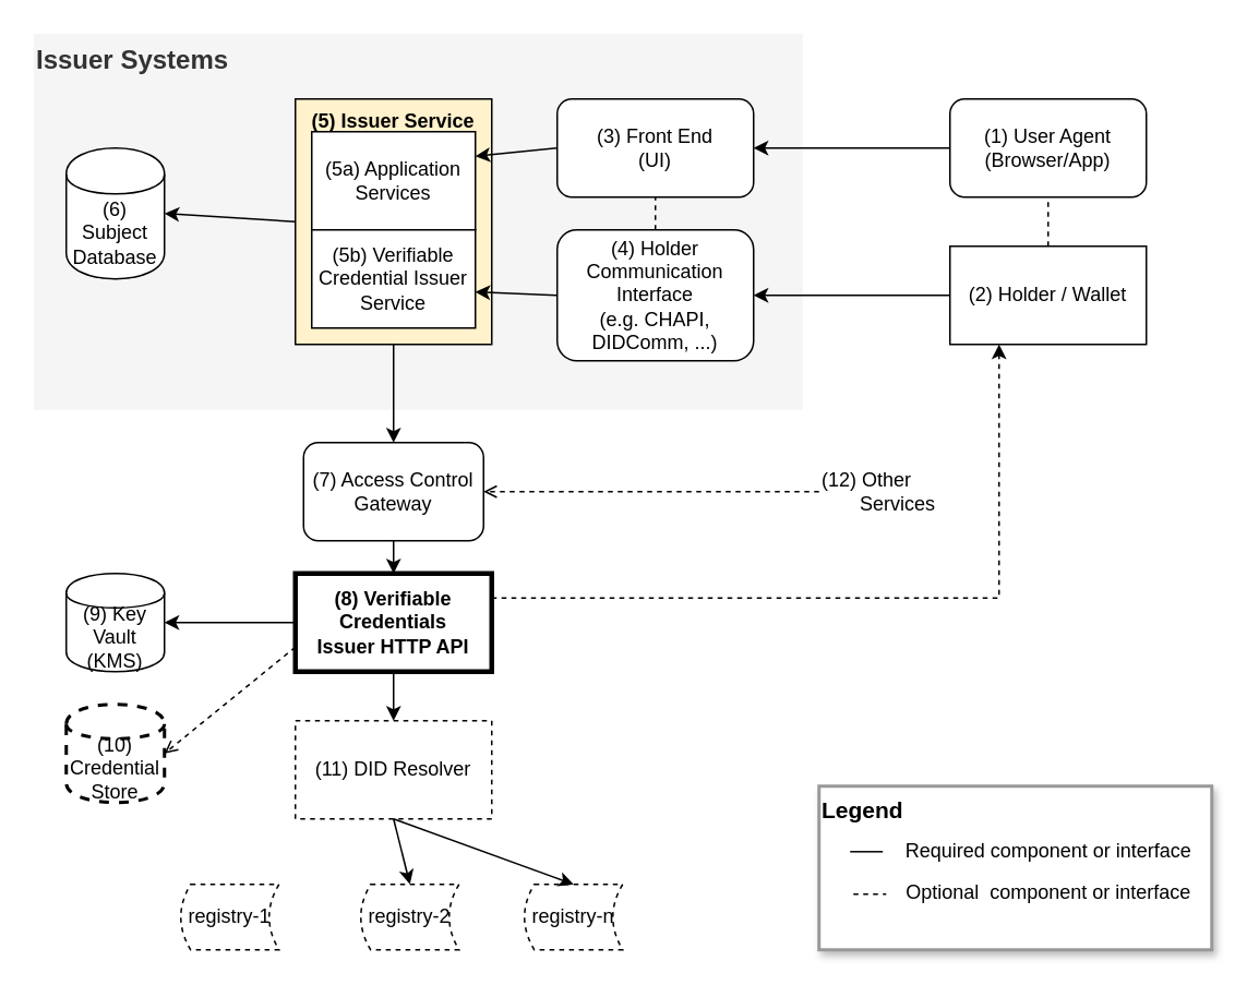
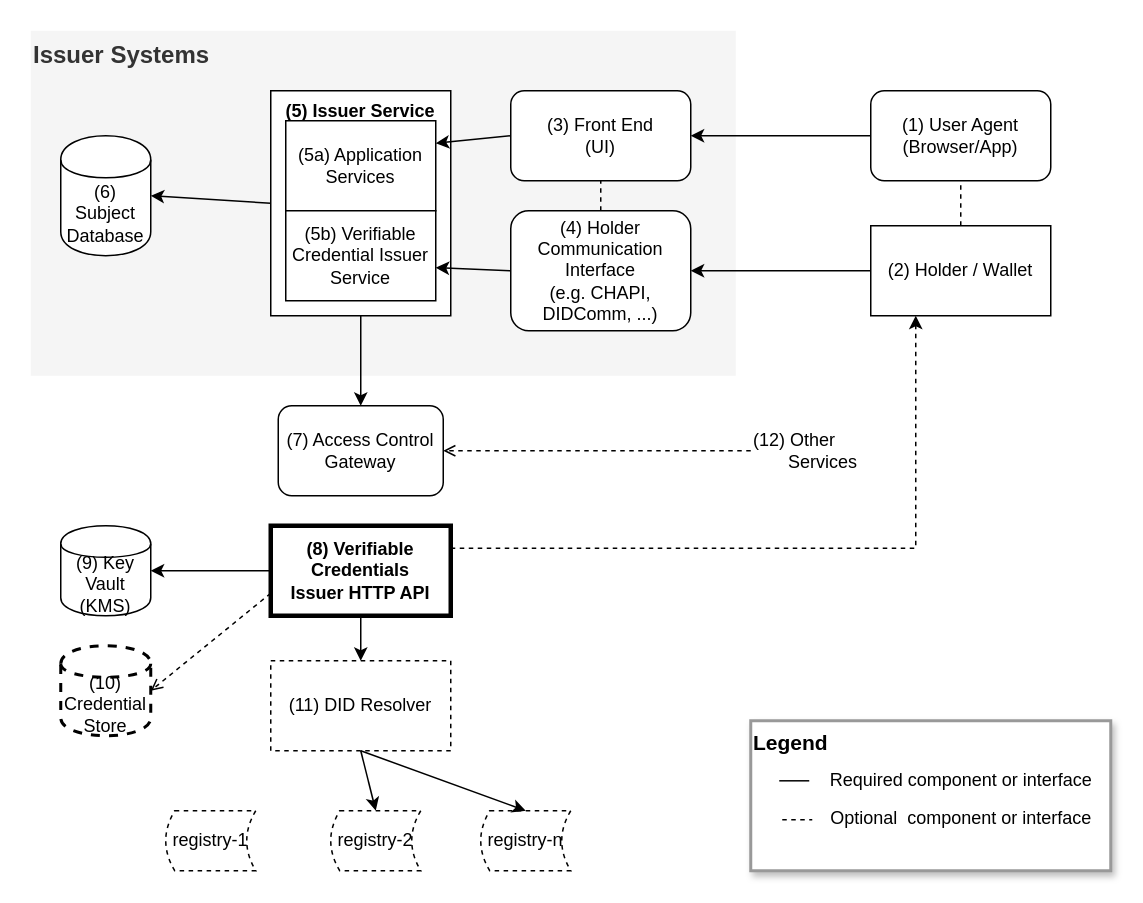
  <mxCell id="0" />
  <mxCell id="1" parent="0" />
  <mxCell id="2" value="Issuer Systems" style="rounded=0;whiteSpace=wrap;html=1;strokeWidth=2;fillColor=#f5f5f5;strokeColor=none;fontColor=#333333;align=left;verticalAlign=top;fontStyle=1;fontSize=16;" parent="1" vertex="1"><mxGeometry x="20" y="20" width="470" height="230" as="geometry" /></mxCell>
  <mxCell id="3" value="(3) Front End&lt;br&gt;(UI)" style="rounded=1;whiteSpace=wrap;html=1;" parent="1" vertex="1"><mxGeometry x="340" y="60" width="120" height="60" as="geometry" /></mxCell>
  <mxCell id="4" value="(4) Holder Communication&lt;br&gt;Interface&lt;br&gt;(e.g. CHAPI, DIDComm, ...)" style="rounded=1;whiteSpace=wrap;html=1;" parent="1" vertex="1"><mxGeometry x="340" y="140" width="120" height="80" as="geometry" /></mxCell>
  <mxCell id="5" style="edgeStyle=orthogonalEdgeStyle;rounded=0;orthogonalLoop=1;jettySize=auto;html=1;exitX=0.5;exitY=1;exitDx=0;exitDy=0;entryX=0.5;entryY=0;entryDx=0;entryDy=0;" edge="1" parent="1" source="6" target="16"><mxGeometry relative="1" as="geometry" /></mxCell>
- <mxCell id="6" value="(5) Issuer Service" style="rounded=0;whiteSpace=wrap;html=1;verticalAlign=top;fontStyle=1;fillColor=#fff2cc;" parent="1" vertex="1"><mxGeometry x="180" y="60" width="120" height="150" as="geometry" /></mxCell>
+ <mxCell id="6" value="(5) Issuer Service" style="rounded=0;whiteSpace=wrap;html=1;verticalAlign=top;fontStyle=1" parent="1" vertex="1"><mxGeometry x="180" y="60" width="120" height="150" as="geometry" /></mxCell>
  <mxCell id="7" value="(6) Subject&lt;br&gt;Database" style="shape=cylinder;whiteSpace=wrap;html=1;boundedLbl=1;backgroundOutline=1;" parent="1" vertex="1"><mxGeometry x="40" y="90" width="60" height="80" as="geometry" /></mxCell>
  <mxCell id="8" style="edgeStyle=orthogonalEdgeStyle;rounded=0;orthogonalLoop=1;jettySize=auto;html=1;exitX=1;exitY=0.25;exitDx=0;exitDy=0;entryX=0.25;entryY=1;entryDx=0;entryDy=0;dashed=1;" edge="1" parent="1" source="9" target="27"><mxGeometry relative="1" as="geometry" /></mxCell>
  <mxCell id="9" value="(8) Verifiable&lt;br&gt;Credentials &lt;br&gt;Issuer HTTP API" style="rounded=0;whiteSpace=wrap;html=1;strokeWidth=3;fontStyle=1" parent="1" vertex="1"><mxGeometry x="180" y="350" width="120" height="60" as="geometry" /></mxCell>
  <mxCell id="10" value="(11) DID Resolver" style="rounded=0;whiteSpace=wrap;html=1;dashed=1;" parent="1" vertex="1"><mxGeometry x="180" y="440" width="120" height="60" as="geometry" /></mxCell>
  <mxCell id="11" value="(10) Credential Store" style="shape=cylinder;whiteSpace=wrap;html=1;boundedLbl=1;backgroundOutline=1;dashed=1;strokeWidth=2;" parent="1" vertex="1"><mxGeometry x="40" y="430" width="60" height="60" as="geometry" /></mxCell>
  <mxCell id="12" value="registry-1" style="shape=dataStorage;whiteSpace=wrap;html=1;dashed=1;" parent="1" vertex="1"><mxGeometry x="110" y="540" width="60" height="40" as="geometry" /></mxCell>
  <mxCell id="13" value="registry-n" style="shape=dataStorage;whiteSpace=wrap;html=1;dashed=1;" parent="1" vertex="1"><mxGeometry x="320" y="540" width="60" height="40" as="geometry" /></mxCell>
  <mxCell id="14" value="registry-2" style="shape=dataStorage;whiteSpace=wrap;html=1;dashed=1;" parent="1" vertex="1"><mxGeometry x="220" y="540" width="60" height="40" as="geometry" /></mxCell>
- <mxCell id="15" style="edgeStyle=orthogonalEdgeStyle;rounded=0;orthogonalLoop=1;jettySize=auto;html=1;exitX=0.5;exitY=1;exitDx=0;exitDy=0;" edge="1" parent="1" source="16" target="9"><mxGeometry relative="1" as="geometry" /></mxCell>
  <mxCell id="16" value="(7) Access Control&lt;br&gt;Gateway" style="rounded=1;whiteSpace=wrap;html=1;" parent="1" vertex="1"><mxGeometry x="185" y="270" width="110" height="60" as="geometry" /></mxCell>
  <mxCell id="17" value="" style="endArrow=open;dashed=1;html=1;entryX=1;entryY=0.5;entryDx=0;entryDy=0;endFill=0;exitX=0;exitY=0.5;exitDx=0;exitDy=0;" parent="1" target="16" edge="1" source="33"><mxGeometry width="50" height="50" relative="1" as="geometry"><mxPoint x="560" y="300" as="sourcePoint" /><mxPoint x="590" y="310" as="targetPoint" /></mxGeometry></mxCell>
  <mxCell id="18" value="(9) Key Vault&lt;br&gt;(KMS)" style="shape=cylinder;whiteSpace=wrap;html=1;boundedLbl=1;backgroundOutline=1;" parent="1" vertex="1"><mxGeometry x="40" y="350" width="60" height="60" as="geometry" /></mxCell>
  <mxCell id="19" value="" style="endArrow=classic;html=1;exitX=0.5;exitY=1;exitDx=0;exitDy=0;entryX=0.5;entryY=0;entryDx=0;entryDy=0;" parent="1" source="10" target="13" edge="1"><mxGeometry width="50" height="50" relative="1" as="geometry"><mxPoint x="340" y="550" as="sourcePoint" /><mxPoint x="390" y="500" as="targetPoint" /></mxGeometry></mxCell>
  <mxCell id="20" value="" style="endArrow=classic;html=1;exitX=0.5;exitY=1;exitDx=0;exitDy=0;entryX=0.5;entryY=0;entryDx=0;entryDy=0;" parent="1" source="10" target="14" edge="1"><mxGeometry width="50" height="50" relative="1" as="geometry"><mxPoint x="280" y="510" as="sourcePoint" /><mxPoint x="360" y="550" as="targetPoint" /></mxGeometry></mxCell>
  <mxCell id="21" value="" style="endArrow=classic;html=1;entryX=1;entryY=0.5;entryDx=0;entryDy=0;exitX=0;exitY=0.5;exitDx=0;exitDy=0;" parent="1" source="9" target="18" edge="1"><mxGeometry width="50" height="50" relative="1" as="geometry"><mxPoint x="340" y="550" as="sourcePoint" /><mxPoint x="390" y="500" as="targetPoint" /></mxGeometry></mxCell>
  <mxCell id="22" value="" style="endArrow=open;dashed=1;html=1;entryX=1;entryY=0.5;entryDx=0;entryDy=0;exitX=0;exitY=0.75;exitDx=0;exitDy=0;endFill=0;" parent="1" source="9" target="11" edge="1"><mxGeometry width="50" height="50" relative="1" as="geometry"><mxPoint x="340" y="550" as="sourcePoint" /><mxPoint x="390" y="500" as="targetPoint" /></mxGeometry></mxCell>
  <mxCell id="23" value="" style="endArrow=classic;html=1;exitX=0.5;exitY=1;exitDx=0;exitDy=0;entryX=0.5;entryY=0;entryDx=0;entryDy=0;" parent="1" source="9" target="10" edge="1"><mxGeometry width="50" height="50" relative="1" as="geometry"><mxPoint x="340" y="550" as="sourcePoint" /><mxPoint x="390" y="500" as="targetPoint" /></mxGeometry></mxCell>
  <mxCell id="24" value="" style="endArrow=classic;html=1;exitX=0;exitY=0.5;exitDx=0;exitDy=0;entryX=1;entryY=0.25;entryDx=0;entryDy=0;" parent="1" source="3" edge="1" target="34"><mxGeometry width="50" height="50" relative="1" as="geometry"><mxPoint x="340" y="450" as="sourcePoint" /><mxPoint x="300" y="90" as="targetPoint" /></mxGeometry></mxCell>
  <mxCell id="25" value="" style="endArrow=classic;html=1;exitX=0;exitY=0.5;exitDx=0;exitDy=0;entryX=1;entryY=0.633;entryDx=0;entryDy=0;entryPerimeter=0;" parent="1" source="4" edge="1" target="35"><mxGeometry width="50" height="50" relative="1" as="geometry"><mxPoint x="340" y="450" as="sourcePoint" /><mxPoint x="300" y="180" as="targetPoint" /></mxGeometry></mxCell>
  <mxCell id="26" value="" style="endArrow=classic;html=1;entryX=1;entryY=0.5;entryDx=0;entryDy=0;exitX=0;exitY=0.5;exitDx=0;exitDy=0;" parent="1" source="6" target="7" edge="1"><mxGeometry width="50" height="50" relative="1" as="geometry"><mxPoint x="340" y="450" as="sourcePoint" /><mxPoint x="390" y="400" as="targetPoint" /></mxGeometry></mxCell>
  <mxCell id="27" value="(2) Holder / Wallet" style="rounded=0;whiteSpace=wrap;html=1;" parent="1" vertex="1"><mxGeometry x="580" y="150" width="120" height="60" as="geometry" /></mxCell>
  <mxCell id="28" value="(1) User Agent&lt;br&gt;(Browser/App)" style="whiteSpace=wrap;html=1;rounded=1;" parent="1" vertex="1"><mxGeometry x="580" y="60" width="120" height="60" as="geometry" /></mxCell>
  <mxCell id="29" value="" style="endArrow=classic;html=1;fontSize=16;entryX=1;entryY=0.5;entryDx=0;entryDy=0;exitX=0;exitY=0.5;exitDx=0;exitDy=0;" parent="1" source="27" target="4" edge="1"><mxGeometry width="50" height="50" relative="1" as="geometry"><mxPoint x="340" y="420" as="sourcePoint" /><mxPoint x="390" y="370" as="targetPoint" /></mxGeometry></mxCell>
  <mxCell id="30" value="" style="endArrow=classic;html=1;fontSize=16;entryX=1;entryY=0.5;entryDx=0;entryDy=0;exitX=0;exitY=0.5;exitDx=0;exitDy=0;" parent="1" source="28" target="3" edge="1"><mxGeometry width="50" height="50" relative="1" as="geometry"><mxPoint x="590" y="180" as="sourcePoint" /><mxPoint x="470" y="180" as="targetPoint" /></mxGeometry></mxCell>
  <mxCell id="31" value="" style="endArrow=none;dashed=1;html=1;fontSize=16;entryX=0.5;entryY=1;entryDx=0;entryDy=0;exitX=0.5;exitY=0;exitDx=0;exitDy=0;" parent="1" source="27" target="28" edge="1"><mxGeometry width="50" height="50" relative="1" as="geometry"><mxPoint x="340" y="420" as="sourcePoint" /><mxPoint x="390" y="370" as="targetPoint" /></mxGeometry></mxCell>
  <mxCell id="32" value="" style="endArrow=none;dashed=1;html=1;fontSize=16;entryX=0.5;entryY=1;entryDx=0;entryDy=0;" parent="1" target="3" edge="1"><mxGeometry width="50" height="50" relative="1" as="geometry"><mxPoint x="400" y="140" as="sourcePoint" /><mxPoint x="390" y="370" as="targetPoint" /></mxGeometry></mxCell>
  <mxCell id="33" value="(12) Other&lt;br&gt;&amp;nbsp; &amp;nbsp; &amp;nbsp; &amp;nbsp;Services" style="text;html=1;strokeColor=none;fillColor=none;align=left;verticalAlign=middle;whiteSpace=wrap;rounded=0;fontSize=12;" parent="1" vertex="1"><mxGeometry x="500" y="290" width="140" height="20" as="geometry" /></mxCell>
  <mxCell id="34" value="(5a) Application Services" style="rounded=0;whiteSpace=wrap;html=1;" vertex="1" parent="1"><mxGeometry x="190" y="80" width="100" height="60" as="geometry" /></mxCell>
  <mxCell id="35" value="(5b) Verifiable Credential Issuer Service" style="rounded=0;whiteSpace=wrap;html=1;" vertex="1" parent="1"><mxGeometry x="190" y="140" width="100" height="60" as="geometry" /></mxCell>
  <mxCell id="36" value="&lt;b&gt;&lt;font style=&quot;font-size: 14px&quot;&gt;Legend&lt;/font&gt;&lt;/b&gt;" style="rounded=0;whiteSpace=wrap;html=1;strokeWidth=2;strokeColor=#999999;align=left;verticalAlign=top;glass=0;comic=0;shadow=1;" vertex="1" parent="1"><mxGeometry x="500" y="480" width="240" height="100" as="geometry" /></mxCell>
  <mxCell id="37" value="" style="endArrow=none;html=1;exitX=0.15;exitY=0.308;exitDx=0;exitDy=0;exitPerimeter=0;entryX=0.25;entryY=0.308;entryDx=0;entryDy=0;entryPerimeter=0;" edge="1" parent="1"><mxGeometry width="50" height="50" relative="1" as="geometry"><mxPoint x="519" y="520.04" as="sourcePoint" /><mxPoint x="539" y="520.04" as="targetPoint" /></mxGeometry></mxCell>
  <mxCell id="38" value="Required component or interface" style="text;html=1;align=center;verticalAlign=middle;resizable=0;points=[];autosize=1;" vertex="1" parent="1"><mxGeometry x="545" y="510" width="190" height="20" as="geometry" /></mxCell>
  <mxCell id="39" value="" style="endArrow=none;html=1;exitX=0.15;exitY=0.308;exitDx=0;exitDy=0;exitPerimeter=0;entryX=0.25;entryY=0.308;entryDx=0;entryDy=0;entryPerimeter=0;dashed=1;" edge="1" parent="1"><mxGeometry width="50" height="50" relative="1" as="geometry"><mxPoint x="521" y="546.04" as="sourcePoint" /><mxPoint x="541" y="546.04" as="targetPoint" /></mxGeometry></mxCell>
  <mxCell id="40" value="Optional&amp;nbsp; component or interface" style="text;html=1;align=center;verticalAlign=middle;resizable=0;points=[];autosize=1;" vertex="1" parent="1"><mxGeometry x="545" y="535" width="190" height="20" as="geometry" /></mxCell>
